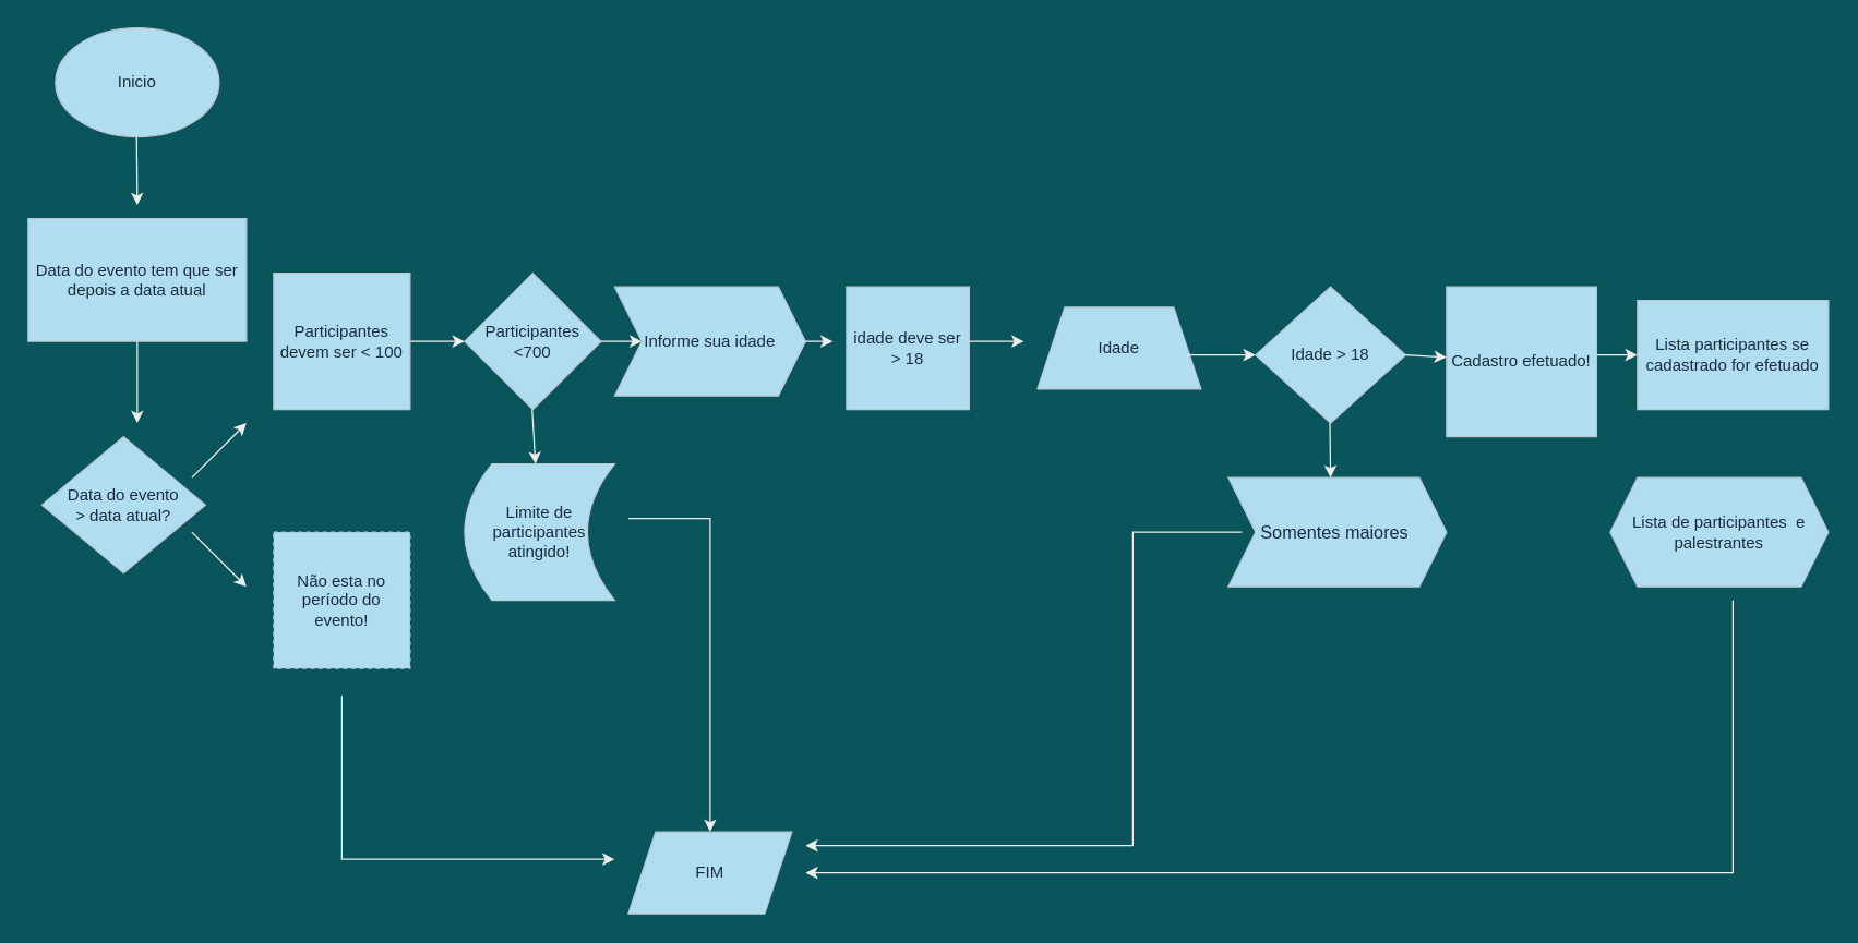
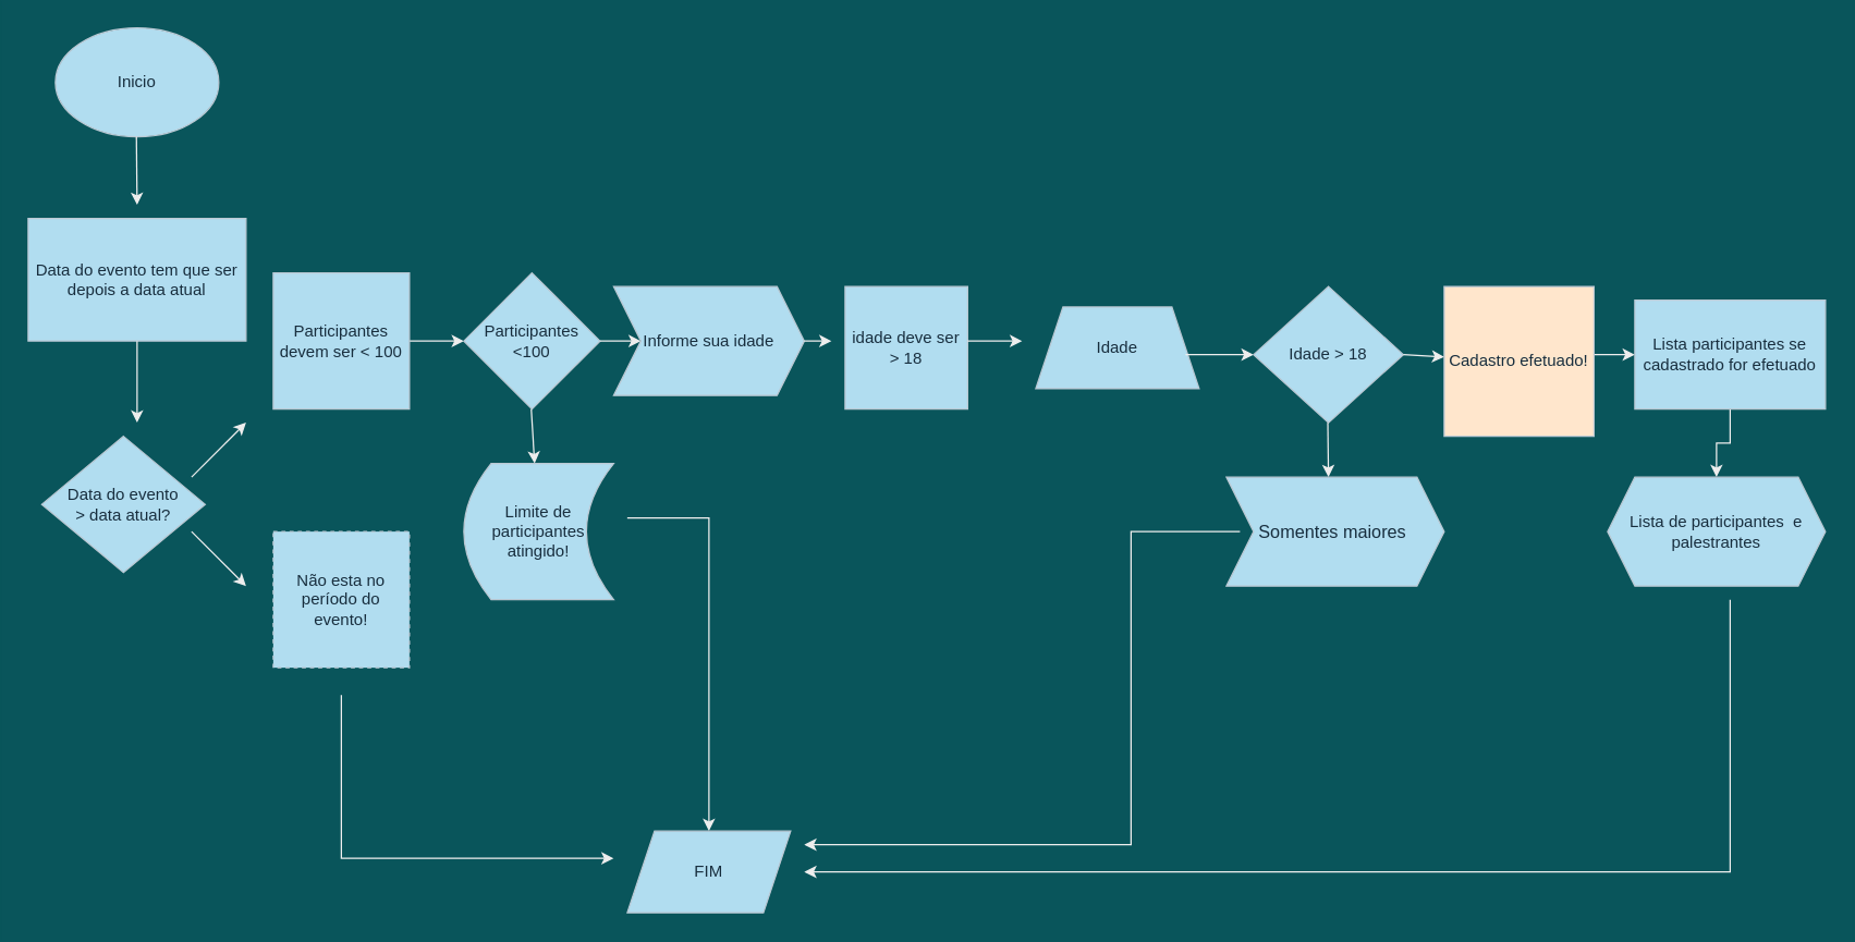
  <mxCell id="0" />
  <mxCell id="1" parent="0" />
  <mxCell id="2" value="Inicio" style="ellipse;whiteSpace=wrap;html=1;fillColor=#B1DDF0;strokeColor=#BAC8D3;fontColor=#182E3E;" vertex="1" parent="1"><mxGeometry x="40" y="20" width="120" height="80" as="geometry" /></mxCell>
  <mxCell id="3" value="" style="endArrow=classic;html=1;rounded=0;labelBackgroundColor=#09555B;strokeColor=#EEEEEE;fontColor=#FFFFFF;" edge="1" parent="1"><mxGeometry width="50" height="50" relative="1" as="geometry"><mxPoint x="99.5" y="100" as="sourcePoint" /><mxPoint x="100" y="150" as="targetPoint" /></mxGeometry></mxCell>
  <mxCell id="4" value="Data do evento tem que ser depois a data atual" style="rounded=0;whiteSpace=wrap;html=1;fillColor=#B1DDF0;strokeColor=#BAC8D3;fontColor=#182E3E;" vertex="1" parent="1"><mxGeometry x="20" y="160" width="160" height="90" as="geometry" /></mxCell>
  <mxCell id="5" value="" style="endArrow=classic;html=1;rounded=0;exitX=0.5;exitY=1;exitDx=0;exitDy=0;labelBackgroundColor=#09555B;strokeColor=#EEEEEE;fontColor=#FFFFFF;" edge="1" parent="1" source="4"><mxGeometry width="50" height="50" relative="1" as="geometry"><mxPoint x="80" y="280" as="sourcePoint" /><mxPoint x="100" y="310" as="targetPoint" /></mxGeometry></mxCell>
  <mxCell id="6" value="Data do evento&lt;br&gt;&amp;gt; data atual?" style="rhombus;whiteSpace=wrap;html=1;fillColor=#B1DDF0;strokeColor=#BAC8D3;fontColor=#182E3E;" vertex="1" parent="1"><mxGeometry x="30" y="320" width="120" height="100" as="geometry" /></mxCell>
  <mxCell id="7" value="" style="endArrow=classic;html=1;rounded=0;labelBackgroundColor=#09555B;strokeColor=#EEEEEE;fontColor=#FFFFFF;" edge="1" parent="1"><mxGeometry width="50" height="50" relative="1" as="geometry"><mxPoint x="140" y="350" as="sourcePoint" /><mxPoint x="180" y="310" as="targetPoint" /></mxGeometry></mxCell>
  <mxCell id="8" value="" style="endArrow=classic;html=1;rounded=0;labelBackgroundColor=#09555B;strokeColor=#EEEEEE;fontColor=#FFFFFF;" edge="1" parent="1"><mxGeometry width="50" height="50" relative="1" as="geometry"><mxPoint x="140" y="390" as="sourcePoint" /><mxPoint x="180" y="430" as="targetPoint" /></mxGeometry></mxCell>
  <mxCell id="9" value="Não esta no período do evento!" style="whiteSpace=wrap;html=1;aspect=fixed;fillColor=#B1DDF0;strokeColor=#BAC8D3;fontColor=#182E3E;dashed=1;" vertex="1" parent="1"><mxGeometry x="200" y="390" width="100" height="100" as="geometry" /></mxCell>
  <mxCell id="10" value="" style="endArrow=classic;html=1;rounded=0;labelBackgroundColor=#09555B;strokeColor=#EEEEEE;fontColor=#FFFFFF;" edge="1" parent="1" target="11"><mxGeometry width="50" height="50" relative="1" as="geometry"><mxPoint x="300" y="250" as="sourcePoint" /><mxPoint x="360" y="250" as="targetPoint" /></mxGeometry></mxCell>
- <mxCell id="11" value="Participantes&lt;br&gt;&amp;lt;700" style="rhombus;whiteSpace=wrap;html=1;fillColor=#B1DDF0;strokeColor=#BAC8D3;fontColor=#182E3E;" vertex="1" parent="1"><mxGeometry x="340" y="200" width="100" height="100" as="geometry" /></mxCell>
+ <mxCell id="11" value="Participantes&lt;br&gt;&amp;lt;100" style="rhombus;whiteSpace=wrap;html=1;fillColor=#B1DDF0;strokeColor=#BAC8D3;fontColor=#182E3E;" vertex="1" parent="1"><mxGeometry x="340" y="200" width="100" height="100" as="geometry" /></mxCell>
  <mxCell id="12" value="" style="endArrow=classic;html=1;rounded=0;labelBackgroundColor=#09555B;strokeColor=#EEEEEE;fontColor=#FFFFFF;" edge="1" parent="1" target="13"><mxGeometry width="50" height="50" relative="1" as="geometry"><mxPoint x="389.5" y="300" as="sourcePoint" /><mxPoint x="390" y="360" as="targetPoint" /></mxGeometry></mxCell>
  <mxCell id="13" value="Limite de participantes atingido!" style="shape=dataStorage;whiteSpace=wrap;html=1;fixedSize=1;fillColor=#B1DDF0;strokeColor=#BAC8D3;fontColor=#182E3E;" vertex="1" parent="1"><mxGeometry x="340" y="340" width="110" height="100" as="geometry" /></mxCell>
  <mxCell id="14" value="" style="endArrow=classic;html=1;rounded=0;labelBackgroundColor=#09555B;strokeColor=#EEEEEE;fontColor=#FFFFFF;" edge="1" parent="1" target="15"><mxGeometry width="50" height="50" relative="1" as="geometry"><mxPoint x="440" y="250" as="sourcePoint" /><mxPoint x="470" y="250" as="targetPoint" /></mxGeometry></mxCell>
  <mxCell id="15" value="Informe sua idade&lt;br&gt;" style="shape=step;perimeter=stepPerimeter;whiteSpace=wrap;html=1;fixedSize=1;fillColor=#B1DDF0;strokeColor=#BAC8D3;fontColor=#182E3E;" vertex="1" parent="1"><mxGeometry x="450" y="210" width="140" height="80" as="geometry" /></mxCell>
  <mxCell id="16" value="idade deve ser &amp;gt; 18" style="whiteSpace=wrap;html=1;aspect=fixed;fillColor=#B1DDF0;strokeColor=#BAC8D3;fontColor=#182E3E;" vertex="1" parent="1"><mxGeometry x="620" y="210" width="90" height="90" as="geometry" /></mxCell>
  <mxCell id="17" value="" style="endArrow=classic;html=1;rounded=0;labelBackgroundColor=#09555B;strokeColor=#EEEEEE;fontColor=#FFFFFF;" edge="1" parent="1"><mxGeometry width="50" height="50" relative="1" as="geometry"><mxPoint x="590" y="250" as="sourcePoint" /><mxPoint x="610" y="250" as="targetPoint" /></mxGeometry></mxCell>
  <mxCell id="18" value="Idade" style="shape=trapezoid;perimeter=trapezoidPerimeter;whiteSpace=wrap;html=1;fixedSize=1;fillColor=#B1DDF0;strokeColor=#BAC8D3;fontColor=#182E3E;" vertex="1" parent="1"><mxGeometry x="760" y="225" width="120" height="60" as="geometry" /></mxCell>
  <mxCell id="19" value="" style="endArrow=classic;html=1;rounded=0;labelBackgroundColor=#09555B;strokeColor=#EEEEEE;fontColor=#FFFFFF;" edge="1" parent="1"><mxGeometry width="50" height="50" relative="1" as="geometry"><mxPoint x="710" y="250" as="sourcePoint" /><mxPoint x="750" y="250" as="targetPoint" /></mxGeometry></mxCell>
  <mxCell id="20" value="" style="endArrow=classic;html=1;rounded=0;exitX=0.917;exitY=0.583;exitDx=0;exitDy=0;exitPerimeter=0;labelBackgroundColor=#09555B;strokeColor=#EEEEEE;fontColor=#FFFFFF;" edge="1" parent="1" source="18"><mxGeometry width="50" height="50" relative="1" as="geometry"><mxPoint x="880" y="260" as="sourcePoint" /><mxPoint x="920" y="260" as="targetPoint" /></mxGeometry></mxCell>
  <mxCell id="21" value="Idade &amp;gt; 18" style="rhombus;whiteSpace=wrap;html=1;fillColor=#B1DDF0;strokeColor=#BAC8D3;fontColor=#182E3E;" vertex="1" parent="1"><mxGeometry x="920" y="210" width="110" height="100" as="geometry" /></mxCell>
  <mxCell id="22" value="" style="endArrow=classic;html=1;rounded=0;labelBackgroundColor=#09555B;strokeColor=#EEEEEE;fontColor=#FFFFFF;" edge="1" parent="1"><mxGeometry width="50" height="50" relative="1" as="geometry"><mxPoint x="974.5" y="310" as="sourcePoint" /><mxPoint x="975" y="350" as="targetPoint" /></mxGeometry></mxCell>
  <mxCell id="23" value="&lt;font style=&quot;font-size: 13px&quot;&gt;Somentes maiores&amp;nbsp;&lt;/font&gt;" style="shape=step;perimeter=stepPerimeter;whiteSpace=wrap;html=1;fixedSize=1;fillColor=#B1DDF0;strokeColor=#BAC8D3;fontColor=#182E3E;" vertex="1" parent="1"><mxGeometry x="900" y="350" width="160" height="80" as="geometry" /></mxCell>
  <mxCell id="24" value="" style="endArrow=classic;html=1;rounded=0;labelBackgroundColor=#09555B;strokeColor=#EEEEEE;fontColor=#FFFFFF;" edge="1" parent="1"><mxGeometry width="50" height="50" relative="1" as="geometry"><mxPoint x="1030" y="260" as="sourcePoint" /><mxPoint x="1060" y="261.765" as="targetPoint" /></mxGeometry></mxCell>
  <mxCell id="25" value="" style="endArrow=classic;html=1;rounded=0;labelBackgroundColor=#09555B;strokeColor=#EEEEEE;fontColor=#FFFFFF;" edge="1" parent="1" target="27"><mxGeometry width="50" height="50" relative="1" as="geometry"><mxPoint x="1170" y="260" as="sourcePoint" /><mxPoint x="1210" y="260" as="targetPoint" /></mxGeometry></mxCell>
+ <mxCell id="26" value="" style="edgeStyle=orthogonalEdgeStyle;rounded=0;orthogonalLoop=1;jettySize=auto;html=1;labelBackgroundColor=#09555B;strokeColor=#EEEEEE;fontColor=#FFFFFF;" edge="1" parent="1" source="27" target="28"><mxGeometry relative="1" as="geometry" /></mxCell>
  <mxCell id="27" value="Lista participantes se cadastrado for efetuado" style="rounded=0;whiteSpace=wrap;html=1;fillColor=#B1DDF0;strokeColor=#BAC8D3;fontColor=#182E3E;" vertex="1" parent="1"><mxGeometry x="1200" y="220" width="140" height="80" as="geometry" /></mxCell>
  <mxCell id="28" value="Lista de participantes&amp;nbsp; e palestrantes" style="shape=hexagon;perimeter=hexagonPerimeter2;whiteSpace=wrap;html=1;fixedSize=1;fillColor=#B1DDF0;strokeColor=#BAC8D3;fontColor=#182E3E;" vertex="1" parent="1"><mxGeometry x="1180" y="350" width="160" height="80" as="geometry" /></mxCell>
  <mxCell id="29" value="" style="endArrow=classic;html=1;rounded=0;labelBackgroundColor=#09555B;strokeColor=#EEEEEE;fontColor=#FFFFFF;" edge="1" parent="1" target="30"><mxGeometry width="50" height="50" relative="1" as="geometry"><mxPoint x="460" y="380" as="sourcePoint" /><mxPoint x="520" y="580" as="targetPoint" /><Array as="points"><mxPoint x="520" y="380" /></Array></mxGeometry></mxCell>
  <mxCell id="30" value="FIM" style="shape=parallelogram;perimeter=parallelogramPerimeter;whiteSpace=wrap;html=1;fixedSize=1;fillColor=#B1DDF0;strokeColor=#BAC8D3;fontColor=#182E3E;" vertex="1" parent="1"><mxGeometry x="460" y="610" width="120" height="60" as="geometry" /></mxCell>
  <mxCell id="31" value="" style="endArrow=classic;html=1;rounded=0;labelBackgroundColor=#09555B;strokeColor=#EEEEEE;fontColor=#FFFFFF;" edge="1" parent="1"><mxGeometry width="50" height="50" relative="1" as="geometry"><mxPoint x="910" y="390" as="sourcePoint" /><mxPoint x="590" y="620" as="targetPoint" /><Array as="points"><mxPoint x="830" y="390" /><mxPoint x="830" y="620" /></Array></mxGeometry></mxCell>
  <mxCell id="32" value="" style="endArrow=classic;html=1;rounded=0;labelBackgroundColor=#09555B;strokeColor=#EEEEEE;fontColor=#FFFFFF;" edge="1" parent="1"><mxGeometry width="50" height="50" relative="1" as="geometry"><mxPoint x="1270" y="440" as="sourcePoint" /><mxPoint x="590" y="640" as="targetPoint" /><Array as="points"><mxPoint x="1270" y="640" /></Array></mxGeometry></mxCell>
  <mxCell id="33" value="Participantes devem ser &amp;lt; 100" style="whiteSpace=wrap;html=1;aspect=fixed;fillColor=#B1DDF0;strokeColor=#BAC8D3;fontColor=#182E3E;" vertex="1" parent="1"><mxGeometry x="200" y="200" width="100" height="100" as="geometry" /></mxCell>
  <mxCell id="34" value="" style="endArrow=classic;html=1;rounded=0;labelBackgroundColor=#09555B;strokeColor=#EEEEEE;fontColor=#FFFFFF;" edge="1" parent="1"><mxGeometry width="50" height="50" relative="1" as="geometry"><mxPoint x="250" y="510" as="sourcePoint" /><mxPoint x="450" y="630" as="targetPoint" /><Array as="points"><mxPoint x="250" y="630" /></Array></mxGeometry></mxCell>
- <mxCell id="35" value="Cadastro efetuado!" style="whiteSpace=wrap;html=1;aspect=fixed;fillColor=#B1DDF0;strokeColor=#BAC8D3;fontColor=#182E3E;" vertex="1" parent="1"><mxGeometry x="1060" y="210" width="110" height="110" as="geometry" /></mxCell>
+ <mxCell id="35" value="Cadastro efetuado!" style="whiteSpace=wrap;html=1;aspect=fixed;fillColor=#ffe6cc;strokeColor=#BAC8D3;fontColor=#182E3E;" vertex="1" parent="1"><mxGeometry x="1060" y="210" width="110" height="110" as="geometry" /></mxCell>
